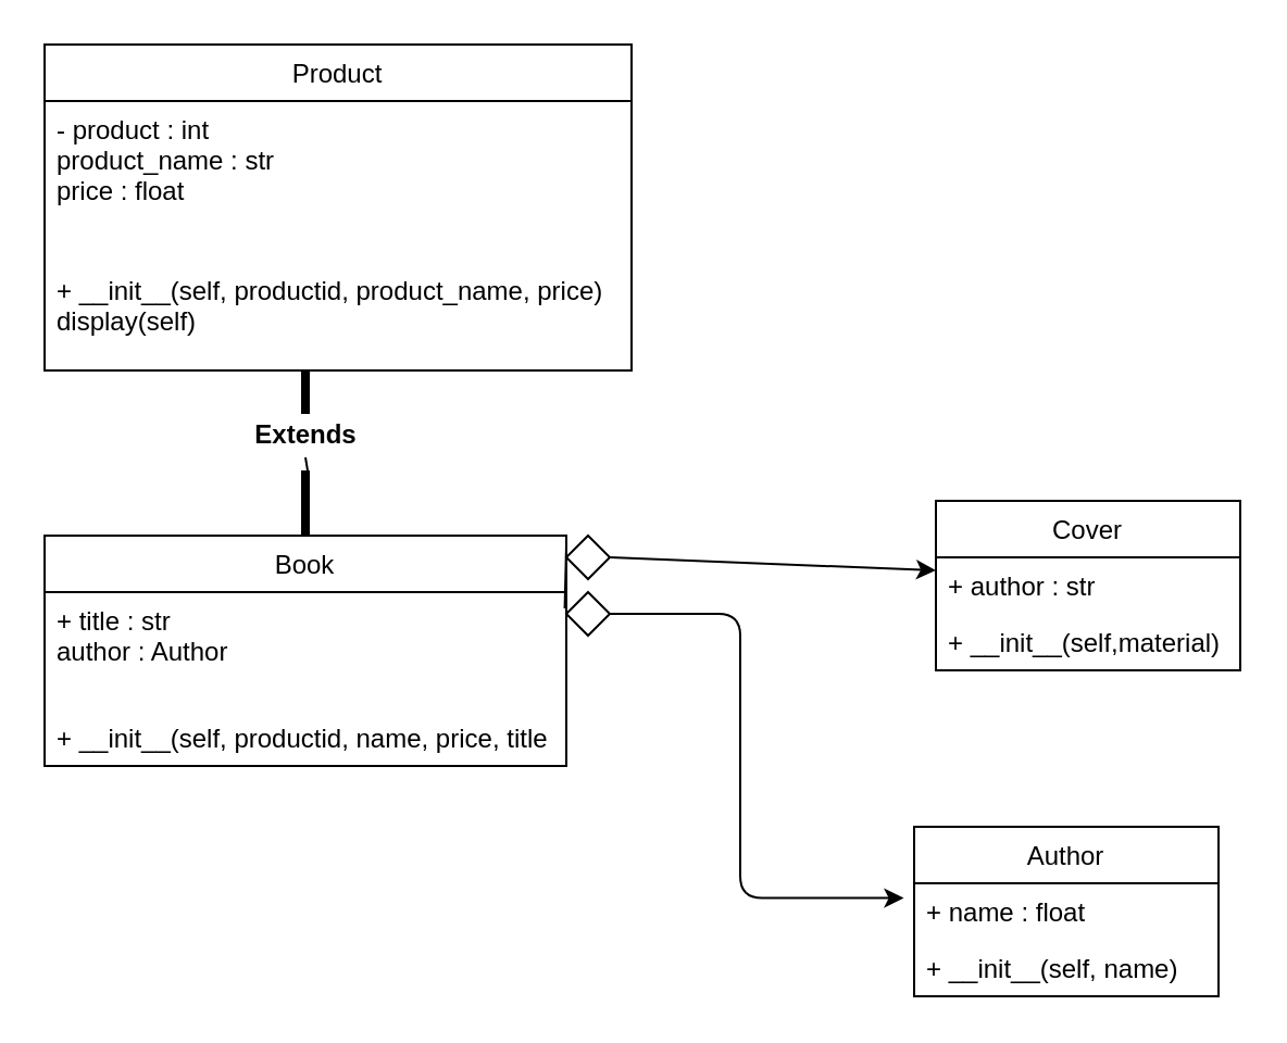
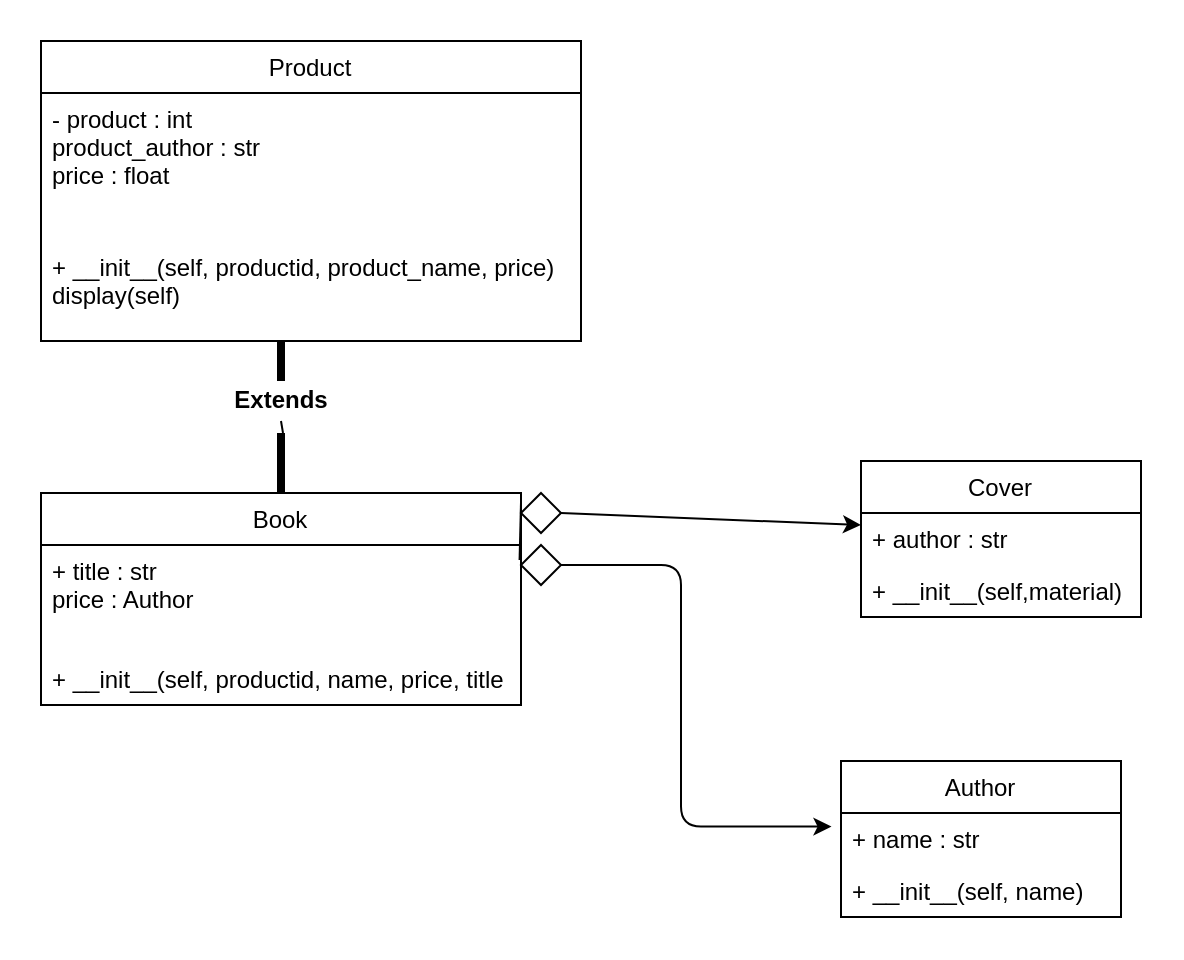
  <mxCell id="0" />
  <mxCell id="1" parent="0" />
  <mxCell id="2" value="Product" style="swimlane;fontStyle=0;childLayout=stackLayout;horizontal=1;startSize=26;fillColor=none;horizontalStack=0;resizeParent=1;resizeParentMax=0;resizeLast=0;collapsible=1;marginBottom=0;" parent="1" vertex="1"><mxGeometry x="20" y="20" width="270" height="150" as="geometry" /></mxCell>
- <mxCell id="3" value="- product : int&#10;product_name : str&#10;price : float" style="text;strokeColor=none;fillColor=none;align=left;verticalAlign=top;spacingLeft=4;spacingRight=4;overflow=hidden;rotatable=0;points=[[0,0.5],[1,0.5]];portConstraint=eastwest;" parent="2" vertex="1"><mxGeometry y="26" width="270" height="74" as="geometry" /></mxCell>
+ <mxCell id="3" value="- product : int&#10;product_author : str&#10;price : float" style="text;strokeColor=none;fillColor=none;align=left;verticalAlign=top;spacingLeft=4;spacingRight=4;overflow=hidden;rotatable=0;points=[[0,0.5],[1,0.5]];portConstraint=eastwest;" parent="2" vertex="1"><mxGeometry y="26" width="270" height="74" as="geometry" /></mxCell>
  <mxCell id="4" value="+ __init__(self, productid, product_name, price)&#10;display(self)" style="text;strokeColor=none;fillColor=none;align=left;verticalAlign=top;spacingLeft=4;spacingRight=4;overflow=hidden;rotatable=0;points=[[0,0.5],[1,0.5]];portConstraint=eastwest;" parent="2" vertex="1"><mxGeometry y="100" width="270" height="50" as="geometry" /></mxCell>
  <mxCell id="5" value="Book" style="swimlane;fontStyle=0;childLayout=stackLayout;horizontal=1;startSize=26;fillColor=none;horizontalStack=0;resizeParent=1;resizeParentMax=0;resizeLast=0;collapsible=1;marginBottom=0;" parent="1" vertex="1"><mxGeometry x="20" y="246" width="240" height="106" as="geometry" /></mxCell>
- <mxCell id="6" value="+ title : str&#10;author : Author&#10;&#10;" style="text;strokeColor=none;fillColor=none;align=left;verticalAlign=top;spacingLeft=4;spacingRight=4;overflow=hidden;rotatable=0;points=[[0,0.5],[1,0.5]];portConstraint=eastwest;" parent="5" vertex="1"><mxGeometry y="26" width="240" height="54" as="geometry" /></mxCell>
+ <mxCell id="6" value="+ title : str&#10;price : Author&#10;&#10;" style="text;strokeColor=none;fillColor=none;align=left;verticalAlign=top;spacingLeft=4;spacingRight=4;overflow=hidden;rotatable=0;points=[[0,0.5],[1,0.5]];portConstraint=eastwest;" parent="5" vertex="1"><mxGeometry y="26" width="240" height="54" as="geometry" /></mxCell>
  <mxCell id="7" value="+ __init__(self, productid, name, price, title" style="text;strokeColor=none;fillColor=none;align=left;verticalAlign=top;spacingLeft=4;spacingRight=4;overflow=hidden;rotatable=0;points=[[0,0.5],[1,0.5]];portConstraint=eastwest;" parent="5" vertex="1"><mxGeometry y="80" width="240" height="26" as="geometry" /></mxCell>
  <mxCell id="8" style="edgeStyle=none;html=1;startArrow=none;" parent="1" source="23" edge="1"><mxGeometry relative="1" as="geometry"><mxPoint x="140" y="210" as="targetPoint" /></mxGeometry></mxCell>
  <mxCell id="9" value="" style="line;strokeWidth=4;direction=south;html=1;perimeter=backbonePerimeter;points=[];outlineConnect=0;" parent="1" vertex="1"><mxGeometry x="135" y="216" width="10" height="30" as="geometry" /></mxCell>
  <mxCell id="10" value="" style="line;strokeWidth=4;direction=south;html=1;perimeter=backbonePerimeter;points=[];outlineConnect=0;" parent="1" vertex="1"><mxGeometry x="135" y="170" width="10" height="20" as="geometry" /></mxCell>
  <mxCell id="11" value="Cover" style="swimlane;fontStyle=0;childLayout=stackLayout;horizontal=1;startSize=26;fillColor=none;horizontalStack=0;resizeParent=1;resizeParentMax=0;resizeLast=0;collapsible=1;marginBottom=0;" parent="1" vertex="1"><mxGeometry x="430" y="230" width="140" height="78" as="geometry" /></mxCell>
  <mxCell id="12" value="+ author : str" style="text;strokeColor=none;fillColor=none;align=left;verticalAlign=top;spacingLeft=4;spacingRight=4;overflow=hidden;rotatable=0;points=[[0,0.5],[1,0.5]];portConstraint=eastwest;" parent="11" vertex="1"><mxGeometry y="26" width="140" height="26" as="geometry" /></mxCell>
  <mxCell id="13" value="+ __init__(self,material)" style="text;strokeColor=none;fillColor=none;align=left;verticalAlign=top;spacingLeft=4;spacingRight=4;overflow=hidden;rotatable=0;points=[[0,0.5],[1,0.5]];portConstraint=eastwest;" parent="11" vertex="1"><mxGeometry y="52" width="140" height="26" as="geometry" /></mxCell>
  <mxCell id="14" value="Author" style="swimlane;fontStyle=0;childLayout=stackLayout;horizontal=1;startSize=26;fillColor=none;horizontalStack=0;resizeParent=1;resizeParentMax=0;resizeLast=0;collapsible=1;marginBottom=0;" parent="1" vertex="1"><mxGeometry x="420" y="380" width="140" height="78" as="geometry" /></mxCell>
- <mxCell id="15" value="+ name : float" style="text;strokeColor=none;fillColor=none;align=left;verticalAlign=top;spacingLeft=4;spacingRight=4;overflow=hidden;rotatable=0;points=[[0,0.5],[1,0.5]];portConstraint=eastwest;" parent="14" vertex="1"><mxGeometry y="26" width="140" height="26" as="geometry" /></mxCell>
+ <mxCell id="15" value="+ name : str" style="text;strokeColor=none;fillColor=none;align=left;verticalAlign=top;spacingLeft=4;spacingRight=4;overflow=hidden;rotatable=0;points=[[0,0.5],[1,0.5]];portConstraint=eastwest;" parent="14" vertex="1"><mxGeometry y="26" width="140" height="26" as="geometry" /></mxCell>
  <mxCell id="16" value="+ __init__(self, name)" style="text;strokeColor=none;fillColor=none;align=left;verticalAlign=top;spacingLeft=4;spacingRight=4;overflow=hidden;rotatable=0;points=[[0,0.5],[1,0.5]];portConstraint=eastwest;" parent="14" vertex="1"><mxGeometry y="52" width="140" height="26" as="geometry" /></mxCell>
  <mxCell id="17" value="" style="edgeStyle=elbowEdgeStyle;elbow=horizontal;endArrow=classic;html=1;entryX=-0.034;entryY=0.262;entryDx=0;entryDy=0;entryPerimeter=0;startArrow=none;" parent="1" source="21" target="15" edge="1"><mxGeometry width="50" height="50" relative="1" as="geometry"><mxPoint x="260" y="286" as="sourcePoint" /><mxPoint x="400" y="380" as="targetPoint" /><Array as="points"><mxPoint x="340" y="420" /></Array></mxGeometry></mxCell>
  <mxCell id="18" value="" style="endArrow=classic;html=1;exitX=1;exitY=0.5;exitDx=0;exitDy=0;entryX=0;entryY=0.231;entryDx=0;entryDy=0;entryPerimeter=0;startArrow=none;" parent="1" source="19" target="12" edge="1"><mxGeometry width="50" height="50" relative="1" as="geometry"><mxPoint x="380" y="340" as="sourcePoint" /><mxPoint x="430" y="290" as="targetPoint" /></mxGeometry></mxCell>
  <mxCell id="19" value="" style="rhombus;whiteSpace=wrap;html=1;" parent="1" vertex="1"><mxGeometry x="260" y="246" width="20" height="20" as="geometry" /></mxCell>
  <mxCell id="20" value="" style="endArrow=none;html=1;exitX=0.997;exitY=0.138;exitDx=0;exitDy=0;exitPerimeter=0;entryX=0;entryY=0.231;entryDx=0;entryDy=0;entryPerimeter=0;" parent="1" source="6" target="19" edge="1"><mxGeometry width="50" height="50" relative="1" as="geometry"><mxPoint x="259.28" y="249.588" as="sourcePoint" /><mxPoint x="420" y="252.006" as="targetPoint" /></mxGeometry></mxCell>
  <mxCell id="21" value="" style="rhombus;whiteSpace=wrap;html=1;" parent="1" vertex="1"><mxGeometry x="260" y="272" width="20" height="20" as="geometry" /></mxCell>
  <mxCell id="22" value="" style="edgeStyle=elbowEdgeStyle;elbow=horizontal;endArrow=none;html=1;entryX=-0.034;entryY=0.262;entryDx=0;entryDy=0;entryPerimeter=0;" parent="1" target="21" edge="1"><mxGeometry width="50" height="50" relative="1" as="geometry"><mxPoint x="260" y="286" as="sourcePoint" /><mxPoint x="415.24" y="412.812" as="targetPoint" /><Array as="points" /></mxGeometry></mxCell>
  <mxCell id="23" value="&lt;b&gt;Extends&lt;/b&gt;" style="text;html=1;align=center;verticalAlign=middle;resizable=0;points=[];autosize=1;strokeColor=none;fillColor=none;" parent="1" vertex="1"><mxGeometry x="110" y="190" width="60" height="20" as="geometry" /></mxCell>
  <mxCell id="24" value="" style="edgeStyle=none;html=1;endArrow=none;" parent="1" source="9" target="23" edge="1"><mxGeometry relative="1" as="geometry"><mxPoint x="140" y="210" as="targetPoint" /><mxPoint x="141" y="216" as="sourcePoint" /></mxGeometry></mxCell>
